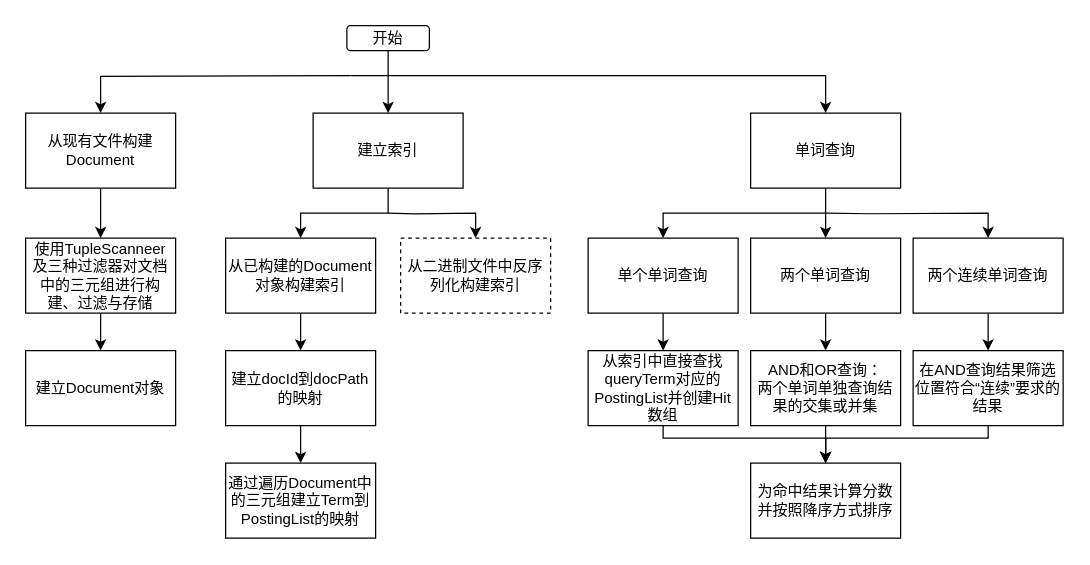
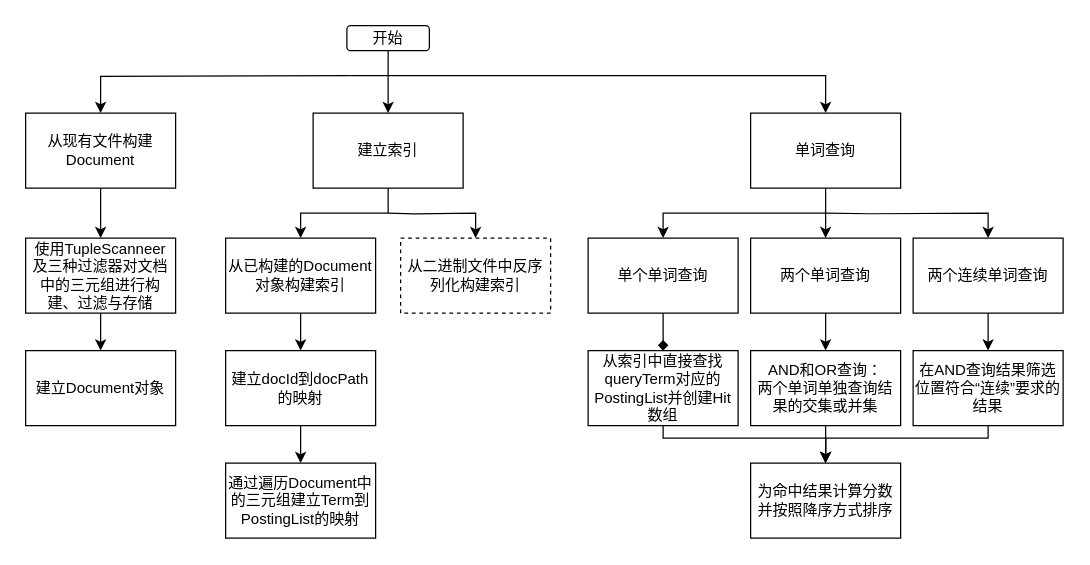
  <mxCell id="0" />
  <mxCell id="1" parent="0" />
  <mxCell id="2" style="edgeStyle=orthogonalEdgeStyle;rounded=0;orthogonalLoop=1;jettySize=auto;html=1;exitX=0.5;exitY=1;exitDx=0;exitDy=0;" edge="1" parent="1" source="4" target="8"><mxGeometry relative="1" as="geometry" /></mxCell>
  <mxCell id="3" style="edgeStyle=orthogonalEdgeStyle;rounded=0;orthogonalLoop=1;jettySize=auto;html=1;entryX=0.5;entryY=0;entryDx=0;entryDy=0;" edge="1" parent="1" target="6"><mxGeometry relative="1" as="geometry"><mxPoint x="280" y="60" as="sourcePoint" /></mxGeometry></mxCell>
  <mxCell id="4" value="开始" style="rounded=1;whiteSpace=wrap;html=1;" vertex="1" parent="1"><mxGeometry x="277" y="20" width="66" height="20" as="geometry" /></mxCell>
  <mxCell id="5" style="edgeStyle=orthogonalEdgeStyle;rounded=0;orthogonalLoop=1;jettySize=auto;html=1;entryX=0.5;entryY=0;entryDx=0;entryDy=0;" edge="1" parent="1" source="6" target="13"><mxGeometry relative="1" as="geometry" /></mxCell>
  <mxCell id="6" value="从现有文件构建Document" style="rounded=0;whiteSpace=wrap;html=1;" vertex="1" parent="1"><mxGeometry x="20" y="90" width="120" height="60" as="geometry" /></mxCell>
  <mxCell id="7" style="edgeStyle=orthogonalEdgeStyle;rounded=0;orthogonalLoop=1;jettySize=auto;html=1;exitX=0.5;exitY=1;exitDx=0;exitDy=0;entryX=0.5;entryY=0;entryDx=0;entryDy=0;" edge="1" parent="1" source="8" target="16"><mxGeometry relative="1" as="geometry"><Array as="points"><mxPoint x="310" y="170" /><mxPoint x="240" y="170" /></Array></mxGeometry></mxCell>
  <mxCell id="8" value="建立索引" style="rounded=0;whiteSpace=wrap;html=1;" vertex="1" parent="1"><mxGeometry x="250" y="90" width="120" height="60" as="geometry" /></mxCell>
  <mxCell id="9" style="edgeStyle=orthogonalEdgeStyle;rounded=0;orthogonalLoop=1;jettySize=auto;html=1;exitX=0.5;exitY=0;exitDx=0;exitDy=0;entryX=0.5;entryY=0;entryDx=0;entryDy=0;" edge="1" parent="1" target="11"><mxGeometry relative="1" as="geometry"><mxPoint x="280" y="60" as="sourcePoint" /><Array as="points"><mxPoint x="660" y="60" /></Array></mxGeometry></mxCell>
  <mxCell id="10" style="edgeStyle=orthogonalEdgeStyle;rounded=0;orthogonalLoop=1;jettySize=auto;html=1;exitX=0.5;exitY=1;exitDx=0;exitDy=0;entryX=0.5;entryY=0;entryDx=0;entryDy=0;" edge="1" parent="1" source="11" target="29"><mxGeometry relative="1" as="geometry" /></mxCell>
  <mxCell id="11" value="单词查询" style="rounded=0;whiteSpace=wrap;html=1;" vertex="1" parent="1"><mxGeometry x="600" y="90" width="120" height="60" as="geometry" /></mxCell>
  <mxCell id="12" style="edgeStyle=orthogonalEdgeStyle;rounded=0;orthogonalLoop=1;jettySize=auto;html=1;exitX=0.5;exitY=1;exitDx=0;exitDy=0;" edge="1" parent="1" source="13" target="14"><mxGeometry relative="1" as="geometry" /></mxCell>
  <mxCell id="13" value="使用TupleScanneer&lt;br&gt;及三种过滤器对文档中的三元组进行构建、过滤与存储" style="rounded=0;whiteSpace=wrap;html=1;" vertex="1" parent="1"><mxGeometry x="20" y="190" width="120" height="60" as="geometry" /></mxCell>
  <mxCell id="14" value="建立Document对象" style="rounded=0;whiteSpace=wrap;html=1;" vertex="1" parent="1"><mxGeometry x="20" y="280" width="120" height="60" as="geometry" /></mxCell>
  <mxCell id="15" style="edgeStyle=orthogonalEdgeStyle;rounded=0;orthogonalLoop=1;jettySize=auto;html=1;exitX=0.5;exitY=1;exitDx=0;exitDy=0;" edge="1" parent="1" source="16"><mxGeometry relative="1" as="geometry"><mxPoint x="240" y="280" as="targetPoint" /></mxGeometry></mxCell>
  <mxCell id="16" value="从已构建的Document对象构建索引" style="rounded=0;whiteSpace=wrap;html=1;" vertex="1" parent="1"><mxGeometry x="180" y="190" width="120" height="60" as="geometry" /></mxCell>
  <mxCell id="17" style="edgeStyle=orthogonalEdgeStyle;rounded=0;orthogonalLoop=1;jettySize=auto;html=1;" edge="1" parent="1" target="18"><mxGeometry relative="1" as="geometry"><mxPoint x="310" y="170" as="sourcePoint" /></mxGeometry></mxCell>
  <mxCell id="18" value="从二进制文件中反序列化构建索引" style="rounded=0;whiteSpace=wrap;html=1;dashed=1;" vertex="1" parent="1"><mxGeometry x="320" y="190" width="120" height="60" as="geometry" /></mxCell>
  <mxCell id="19" style="edgeStyle=orthogonalEdgeStyle;rounded=0;orthogonalLoop=1;jettySize=auto;html=1;exitX=0.5;exitY=1;exitDx=0;exitDy=0;" edge="1" parent="1" source="20"><mxGeometry relative="1" as="geometry"><mxPoint x="240" y="370" as="targetPoint" /></mxGeometry></mxCell>
  <mxCell id="20" value="建立docId到docPath的映射" style="rounded=0;whiteSpace=wrap;html=1;" vertex="1" parent="1"><mxGeometry x="180" y="280" width="120" height="60" as="geometry" /></mxCell>
  <mxCell id="21" value="通过遍历Document中的三元组建立Term到PostingList的映射" style="rounded=0;whiteSpace=wrap;html=1;" vertex="1" parent="1"><mxGeometry x="180" y="370" width="120" height="60" as="geometry" /></mxCell>
  <mxCell id="22" style="edgeStyle=orthogonalEdgeStyle;rounded=0;orthogonalLoop=1;jettySize=auto;html=1;" edge="1" parent="1" target="24"><mxGeometry relative="1" as="geometry"><mxPoint x="660" y="170" as="sourcePoint" /><Array as="points"><mxPoint x="640" y="170" /><mxPoint x="530" y="170" /></Array></mxGeometry></mxCell>
- <mxCell id="23" style="edgeStyle=orthogonalEdgeStyle;rounded=0;orthogonalLoop=1;jettySize=auto;html=1;entryX=0.5;entryY=0;entryDx=0;entryDy=0;" edge="1" parent="1" source="24" target="33"><mxGeometry relative="1" as="geometry" /></mxCell>
+ <mxCell id="23" style="edgeStyle=orthogonalEdgeStyle;rounded=0;orthogonalLoop=1;jettySize=auto;html=1;entryX=0.5;entryY=0;entryDx=0;entryDy=0;endArrow=diamond;" edge="1" parent="1" source="24" target="33"><mxGeometry relative="1" as="geometry" /></mxCell>
  <mxCell id="24" value="单个单词查询" style="rounded=0;whiteSpace=wrap;html=1;" vertex="1" parent="1"><mxGeometry x="470" y="190" width="120" height="60" as="geometry" /></mxCell>
  <mxCell id="25" style="edgeStyle=orthogonalEdgeStyle;rounded=0;orthogonalLoop=1;jettySize=auto;html=1;" edge="1" parent="1" target="27"><mxGeometry relative="1" as="geometry"><mxPoint x="660" y="170" as="sourcePoint" /></mxGeometry></mxCell>
  <mxCell id="26" style="edgeStyle=orthogonalEdgeStyle;rounded=0;orthogonalLoop=1;jettySize=auto;html=1;entryX=0.5;entryY=0;entryDx=0;entryDy=0;" edge="1" parent="1" source="27" target="35"><mxGeometry relative="1" as="geometry" /></mxCell>
  <mxCell id="27" value="两个连续单词查询" style="rounded=0;whiteSpace=wrap;html=1;" vertex="1" parent="1"><mxGeometry x="730" y="190" width="120" height="60" as="geometry" /></mxCell>
  <mxCell id="28" style="edgeStyle=orthogonalEdgeStyle;rounded=0;orthogonalLoop=1;jettySize=auto;html=1;entryX=0.5;entryY=0;entryDx=0;entryDy=0;" edge="1" parent="1" source="29" target="31"><mxGeometry relative="1" as="geometry" /></mxCell>
  <mxCell id="29" value="两个单词查询" style="rounded=0;whiteSpace=wrap;html=1;" vertex="1" parent="1"><mxGeometry x="600" y="190" width="120" height="60" as="geometry" /></mxCell>
  <mxCell id="30" style="edgeStyle=orthogonalEdgeStyle;rounded=0;orthogonalLoop=1;jettySize=auto;html=1;" edge="1" parent="1" source="31"><mxGeometry relative="1" as="geometry"><mxPoint x="660" y="370" as="targetPoint" /></mxGeometry></mxCell>
  <mxCell id="31" value="AND和OR查询：&lt;br&gt;两个单词单独查询结果的交集或并集" style="rounded=0;whiteSpace=wrap;html=1;" vertex="1" parent="1"><mxGeometry x="600" y="280" width="120" height="60" as="geometry" /></mxCell>
  <mxCell id="32" style="edgeStyle=orthogonalEdgeStyle;rounded=0;orthogonalLoop=1;jettySize=auto;html=1;entryX=0.5;entryY=0;entryDx=0;entryDy=0;" edge="1" parent="1" source="33" target="36"><mxGeometry relative="1" as="geometry"><mxPoint x="530" y="400" as="targetPoint" /><Array as="points"><mxPoint x="530" y="350" /><mxPoint x="660" y="350" /></Array></mxGeometry></mxCell>
  <mxCell id="33" value="从索引中直接查找queryTerm对应的PostingList并创建Hit数组" style="rounded=0;whiteSpace=wrap;html=1;" vertex="1" parent="1"><mxGeometry x="470" y="280" width="120" height="60" as="geometry" /></mxCell>
  <mxCell id="34" style="edgeStyle=orthogonalEdgeStyle;rounded=0;orthogonalLoop=1;jettySize=auto;html=1;entryX=0.5;entryY=0;entryDx=0;entryDy=0;" edge="1" parent="1" source="35" target="36"><mxGeometry relative="1" as="geometry"><Array as="points"><mxPoint x="790" y="350" /><mxPoint x="660" y="350" /></Array></mxGeometry></mxCell>
  <mxCell id="35" value="在AND查询结果筛选位置符合“连续”要求的结果" style="rounded=0;whiteSpace=wrap;html=1;" vertex="1" parent="1"><mxGeometry x="730" y="280" width="120" height="60" as="geometry" /></mxCell>
  <mxCell id="36" value="为命中结果计算分数并按照降序方式排序" style="rounded=0;whiteSpace=wrap;html=1;" vertex="1" parent="1"><mxGeometry x="600" y="370" width="120" height="60" as="geometry" /></mxCell>
